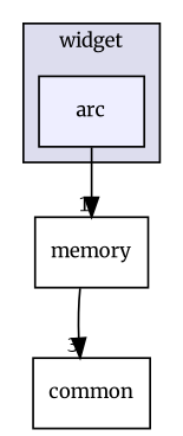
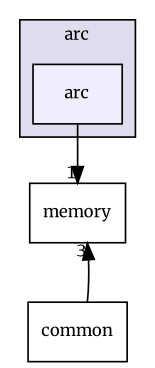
  digraph {
    compound=true
    fontname=Merriweather
    node [fontname=Merriweather fontsize=10 shape=box]
    edge [fontname=Merriweather labeldistance=1.5 labelfontname=Helvetica labelfontsize=10]
    n1 [fillcolor="#eeeeff" label=arc pencolor=black style=filled]
    n2 [label=memory]
    n3 [label=common]
    subgraph cluster_1 {
      bgcolor="#ddddee"
      fontsize=10
-     label=widget
+     label=arc
      pencolor=black
      n1
    }
    n1 -> n2 [headlabel=1]
-   n2 -> n3 [headlabel=3]
+   n3 -> n2 [headlabel=3]
  }
